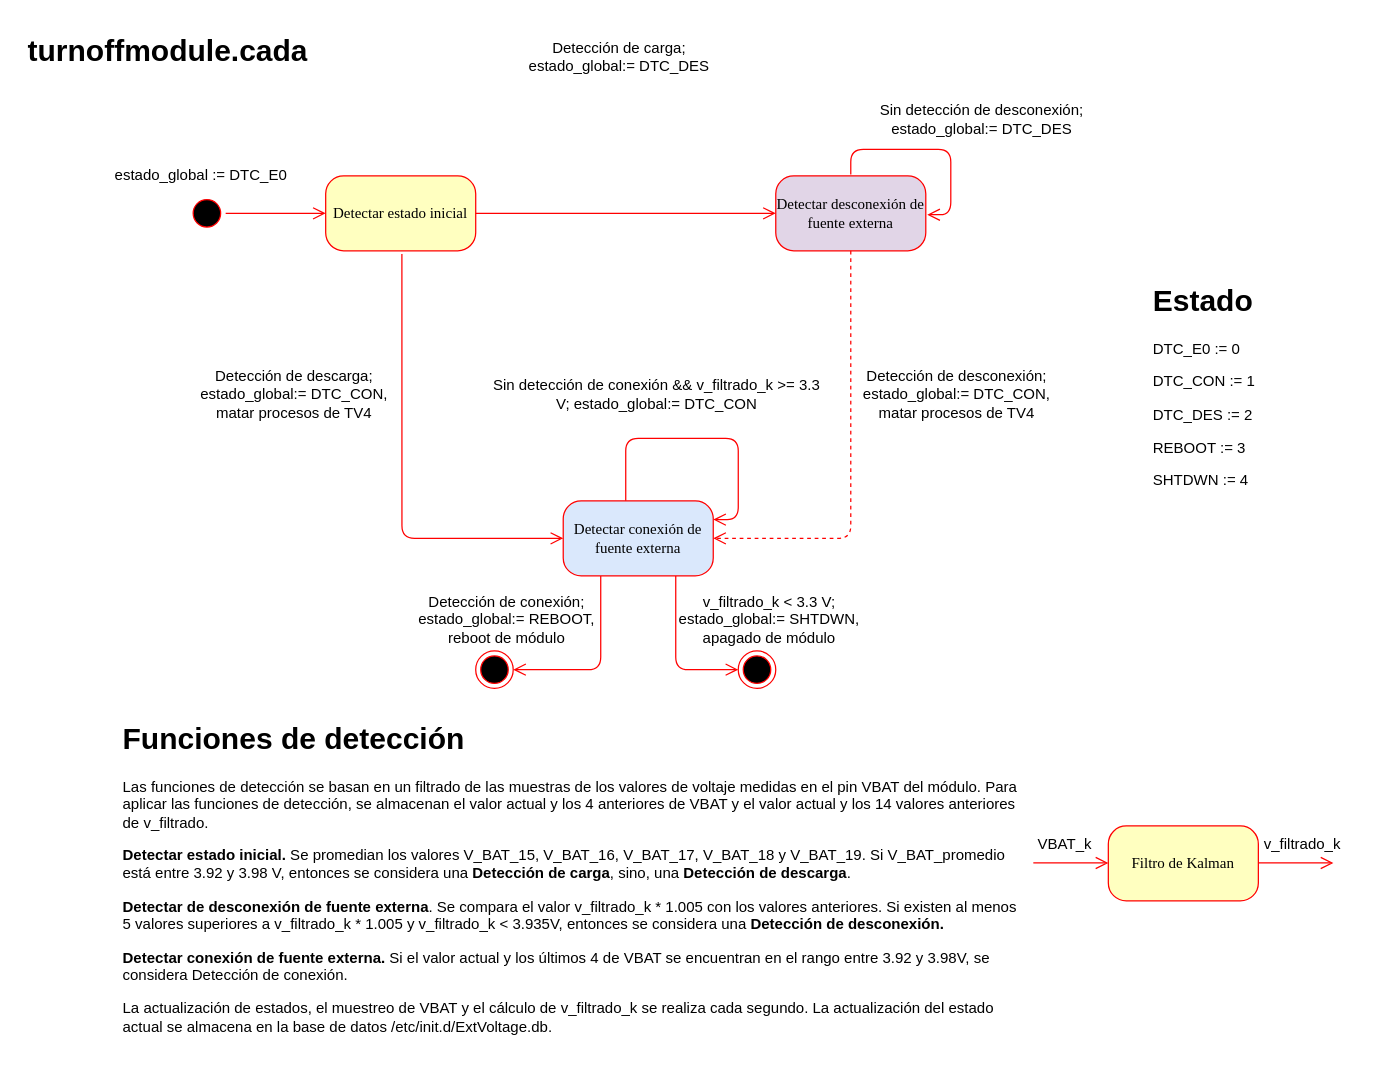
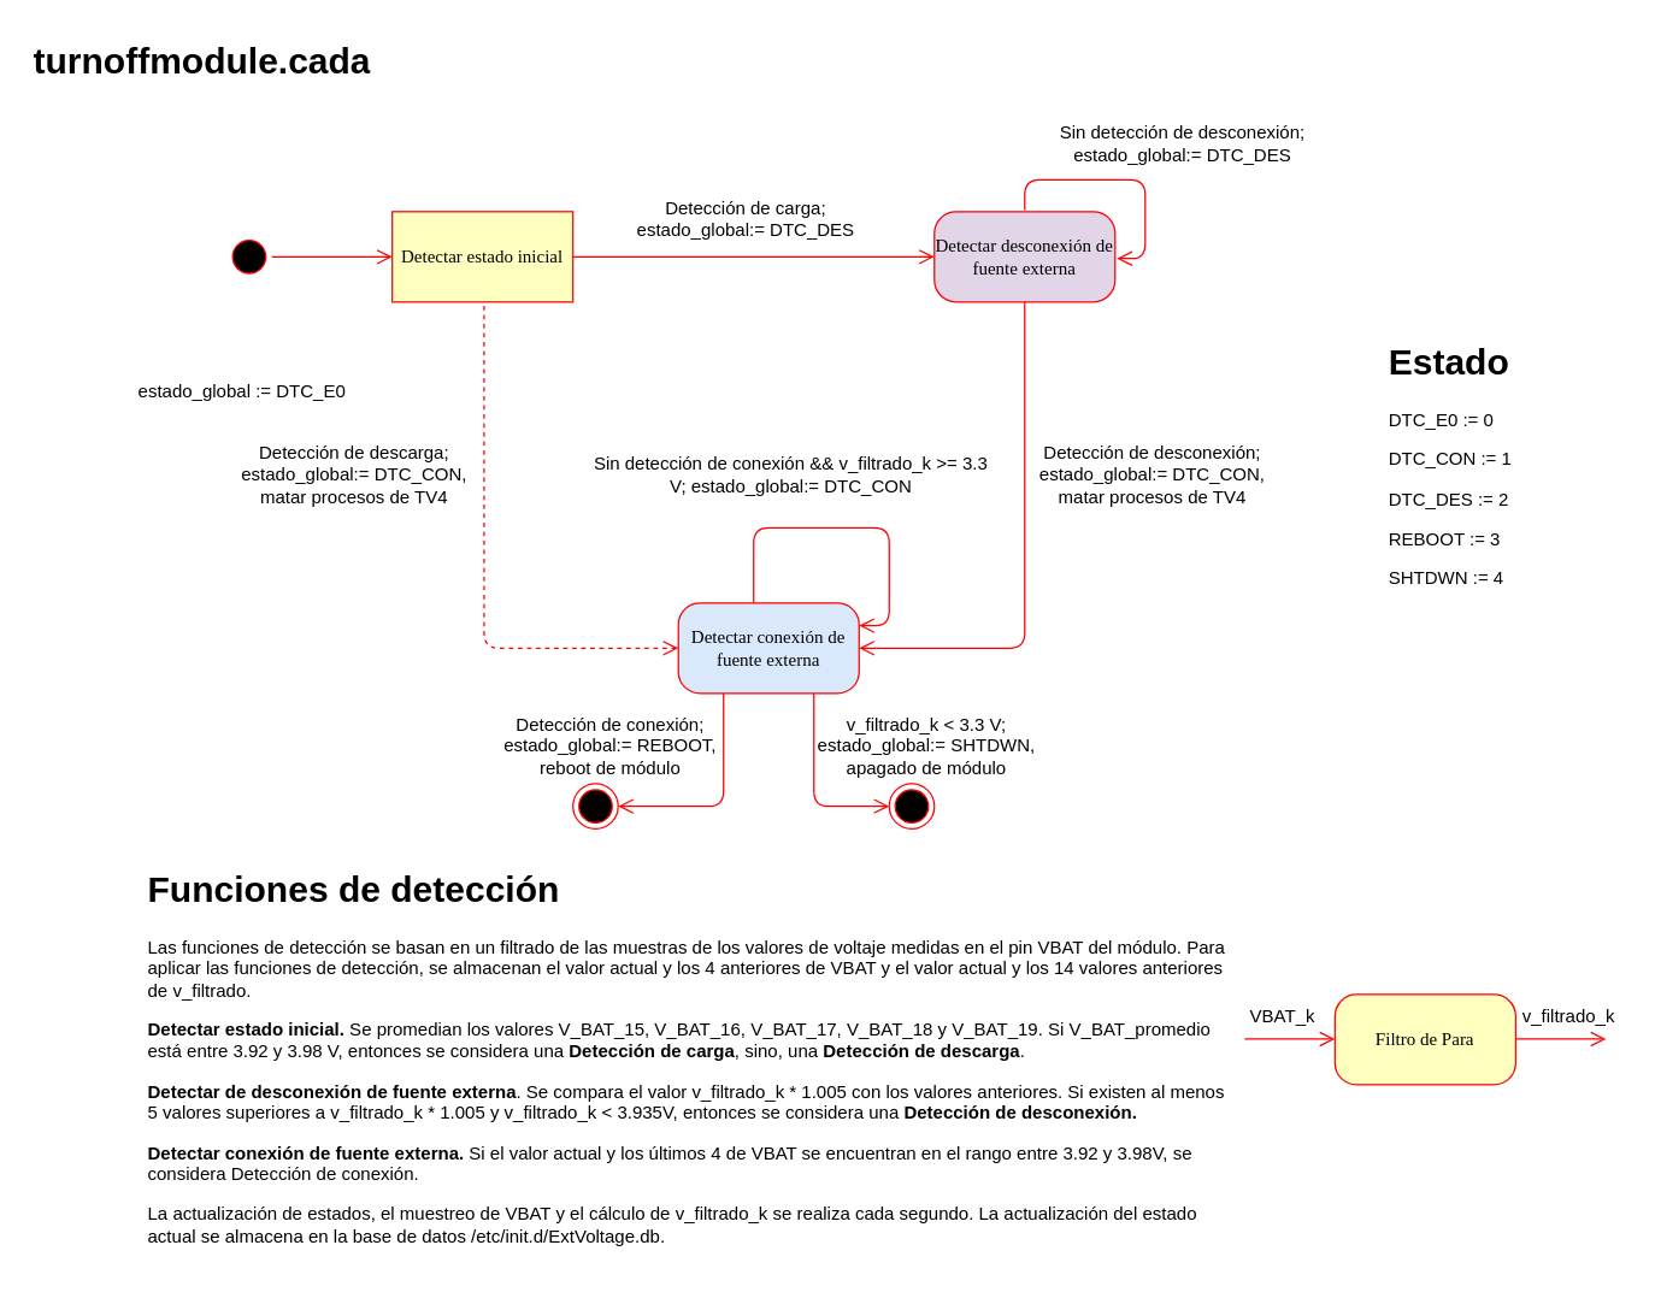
  <mxCell id="0" />
  <mxCell id="1" parent="0" />
  <mxCell id="2" value="" style="ellipse;html=1;shape=startState;fillColor=#000000;strokeColor=#ff0000;rounded=1;shadow=0;comic=0;labelBackgroundColor=none;fontFamily=Verdana;fontSize=12;fontColor=#000000;align=center;direction=south;" parent="1" vertex="1"><mxGeometry x="150" y="155" width="30" height="30" as="geometry" /></mxCell>
- <mxCell id="3" value="Detectar estado inicial" style="rounded=1;whiteSpace=wrap;html=1;arcSize=24;fillColor=#ffffc0;strokeColor=#ff0000;shadow=0;comic=0;labelBackgroundColor=none;fontFamily=Verdana;fontSize=12;fontColor=#000000;align=center;" parent="1" vertex="1"><mxGeometry x="260" y="140" width="120" height="60" as="geometry" /></mxCell>
+ <mxCell id="3" value="Detectar estado inicial" style="whiteSpace=wrap;html=1;arcSize=24;fillColor=#ffffc0;strokeColor=#ff0000;shadow=0;comic=0;labelBackgroundColor=none;fontFamily=Verdana;fontSize=12;fontColor=#000000;align=center;rounded=0;" parent="1" vertex="1"><mxGeometry x="260" y="140" width="120" height="60" as="geometry" /></mxCell>
  <mxCell id="4" style="edgeStyle=orthogonalEdgeStyle;html=1;labelBackgroundColor=none;endArrow=open;endSize=8;strokeColor=#ff0000;fontFamily=Verdana;fontSize=12;align=left;" parent="1" source="2" target="3" edge="1"><mxGeometry relative="1" as="geometry" /></mxCell>
  <mxCell id="5" value="" style="ellipse;html=1;shape=endState;fillColor=#000000;strokeColor=#ff0000;rounded=1;shadow=0;comic=0;labelBackgroundColor=none;fontFamily=Verdana;fontSize=12;fontColor=#000000;align=center;" parent="1" vertex="1"><mxGeometry x="380" y="520" width="30" height="30" as="geometry" /></mxCell>
  <mxCell id="6" value="Detectar conexión de fuente externa" style="rounded=1;whiteSpace=wrap;html=1;arcSize=24;fillColor=#dae8fc;strokeColor=#ff0000;shadow=0;comic=0;labelBackgroundColor=none;fontFamily=Verdana;fontSize=12;fontColor=#000000;align=center;" parent="1" vertex="1"><mxGeometry x="450" y="400" width="120" height="60" as="geometry" /></mxCell>
- <mxCell id="7" value="estado_global := DTC_E0" style="text;html=1;align=center;verticalAlign=middle;resizable=0;points=[];autosize=1;strokeColor=none;fillColor=none;" parent="1" vertex="1"><mxGeometry x="80" y="125" width="160" height="30" as="geometry" /></mxCell>
+ <mxCell id="7" value="estado_global := DTC_E0" style="text;html=1;align=center;verticalAlign=middle;resizable=0;points=[];autosize=1;strokeColor=none;fillColor=none;" parent="1" vertex="1"><mxGeometry x="80" y="245" width="160" height="30" as="geometry" /></mxCell>
  <mxCell id="8" value="Detectar desconexión de fuente externa" style="rounded=1;whiteSpace=wrap;html=1;arcSize=24;fillColor=#e1d5e7;strokeColor=#ff0000;shadow=0;comic=0;labelBackgroundColor=none;fontFamily=Verdana;fontSize=12;fontColor=#000000;align=center;" parent="1" vertex="1"><mxGeometry x="620" y="140" width="120" height="60" as="geometry" /></mxCell>
  <mxCell id="9" style="edgeStyle=orthogonalEdgeStyle;html=1;labelBackgroundColor=none;endArrow=open;endSize=8;strokeColor=#ff0000;fontFamily=Verdana;fontSize=12;align=left;exitX=1;exitY=0.5;exitDx=0;exitDy=0;entryX=0;entryY=0.5;entryDx=0;entryDy=0;" parent="1" source="3" target="8" edge="1"><mxGeometry relative="1" as="geometry"><mxPoint x="390" y="175" as="sourcePoint" /><mxPoint x="470" y="175" as="targetPoint" /></mxGeometry></mxCell>
- <mxCell id="10" style="edgeStyle=orthogonalEdgeStyle;html=1;labelBackgroundColor=none;endArrow=open;endSize=8;strokeColor=#ff0000;fontFamily=Verdana;fontSize=12;align=left;exitX=0.508;exitY=1.043;exitDx=0;exitDy=0;entryX=0;entryY=0.5;entryDx=0;entryDy=0;exitPerimeter=0;" parent="1" source="3" target="6" edge="1"><mxGeometry relative="1" as="geometry"><mxPoint x="340" y="210" as="sourcePoint" /><mxPoint x="470" y="210" as="targetPoint" /><Array as="points"><mxPoint x="321" y="430" /></Array></mxGeometry></mxCell>
- <mxCell id="11" value="Detección de carga; estado_global:= DTC_DES" style="text;html=1;align=center;verticalAlign=middle;whiteSpace=wrap;rounded=0;" parent="1" vertex="1"><mxGeometry x="410" y="30" width="170" height="30" as="geometry" /></mxCell>
+ <mxCell id="10" style="edgeStyle=orthogonalEdgeStyle;html=1;labelBackgroundColor=none;endArrow=open;endSize=8;strokeColor=#ff0000;fontFamily=Verdana;fontSize=12;align=left;exitX=0.508;exitY=1.043;exitDx=0;exitDy=0;entryX=0;entryY=0.5;entryDx=0;entryDy=0;exitPerimeter=0;dashed=1;" parent="1" source="3" target="6" edge="1"><mxGeometry relative="1" as="geometry"><mxPoint x="340" y="210" as="sourcePoint" /><mxPoint x="470" y="210" as="targetPoint" /><Array as="points"><mxPoint x="321" y="430" /></Array></mxGeometry></mxCell>
+ <mxCell id="11" value="Detección de carga; estado_global:= DTC_DES" style="text;html=1;align=center;verticalAlign=middle;whiteSpace=wrap;rounded=0;" parent="1" vertex="1"><mxGeometry x="410" y="130" width="170" height="30" as="geometry" /></mxCell>
  <mxCell id="12" value="Sin detección de desconexión; estado_global:= DTC_DES" style="text;html=1;align=center;verticalAlign=middle;whiteSpace=wrap;rounded=0;" parent="1" vertex="1"><mxGeometry x="700" y="80" width="170" height="30" as="geometry" /></mxCell>
  <mxCell id="13" style="edgeStyle=orthogonalEdgeStyle;html=1;labelBackgroundColor=none;endArrow=open;endSize=8;strokeColor=#ff0000;fontFamily=Verdana;fontSize=12;align=left;exitX=0.5;exitY=0;exitDx=0;exitDy=0;entryX=1.01;entryY=0.538;entryDx=0;entryDy=0;entryPerimeter=0;" parent="1" edge="1"><mxGeometry relative="1" as="geometry"><mxPoint x="680" y="138.86" as="sourcePoint" /><mxPoint x="741.2" y="171.14" as="targetPoint" /><Array as="points"><mxPoint x="760" y="118.86" /></Array></mxGeometry></mxCell>
  <mxCell id="14" value="Detección de descarga; estado_global:= DTC_CON,&lt;div&gt;matar procesos de TV4&lt;/div&gt;" style="text;html=1;align=center;verticalAlign=middle;whiteSpace=wrap;rounded=0;" parent="1" vertex="1"><mxGeometry x="150" y="290" width="170" height="50" as="geometry" /></mxCell>
- <mxCell id="15" style="edgeStyle=orthogonalEdgeStyle;html=1;labelBackgroundColor=none;endArrow=open;endSize=8;strokeColor=#ff0000;fontFamily=Verdana;fontSize=12;align=left;exitX=0.5;exitY=1;exitDx=0;exitDy=0;entryX=1;entryY=0.5;entryDx=0;entryDy=0;dashed=1;" parent="1" source="8" target="6" edge="1"><mxGeometry relative="1" as="geometry"><mxPoint x="860" y="220" as="sourcePoint" /><mxPoint x="921.2" y="252.28" as="targetPoint" /><Array as="points"><mxPoint x="680" y="430" /></Array></mxGeometry></mxCell>
+ <mxCell id="15" style="edgeStyle=orthogonalEdgeStyle;html=1;labelBackgroundColor=none;endArrow=open;endSize=8;strokeColor=#ff0000;fontFamily=Verdana;fontSize=12;align=left;exitX=0.5;exitY=1;exitDx=0;exitDy=0;entryX=1;entryY=0.5;entryDx=0;entryDy=0;" parent="1" source="8" target="6" edge="1"><mxGeometry relative="1" as="geometry"><mxPoint x="860" y="220" as="sourcePoint" /><mxPoint x="921.2" y="252.28" as="targetPoint" /><Array as="points"><mxPoint x="680" y="430" /></Array></mxGeometry></mxCell>
  <mxCell id="16" value="Detección de desconexión; estado_global:= DTC_CON,&lt;div&gt;matar procesos de TV4&lt;/div&gt;" style="text;html=1;align=center;verticalAlign=middle;whiteSpace=wrap;rounded=0;" parent="1" vertex="1"><mxGeometry x="680" y="290" width="170" height="50" as="geometry" /></mxCell>
  <mxCell id="17" style="edgeStyle=orthogonalEdgeStyle;html=1;labelBackgroundColor=none;endArrow=open;endSize=8;strokeColor=#ff0000;fontFamily=Verdana;fontSize=12;align=left;exitX=0.5;exitY=0;exitDx=0;exitDy=0;entryX=1;entryY=0.25;entryDx=0;entryDy=0;" parent="1" target="6" edge="1"><mxGeometry relative="1" as="geometry"><mxPoint x="500" y="400" as="sourcePoint" /><mxPoint x="561.2" y="432.28" as="targetPoint" /><Array as="points"><mxPoint x="500" y="350" /><mxPoint x="590" y="350" /><mxPoint x="590" y="415" /></Array></mxGeometry></mxCell>
  <mxCell id="18" value="Sin detección de conexión &amp;amp;&amp;amp; v_filtrado_k &amp;gt;= 3.3 V; estado_global:= DTC_CON" style="text;html=1;align=center;verticalAlign=middle;whiteSpace=wrap;rounded=0;" parent="1" vertex="1"><mxGeometry x="390" y="290" width="270" height="50" as="geometry" /></mxCell>
  <mxCell id="19" value="" style="ellipse;html=1;shape=endState;fillColor=#000000;strokeColor=#ff0000;rounded=1;shadow=0;comic=0;labelBackgroundColor=none;fontFamily=Verdana;fontSize=12;fontColor=#000000;align=center;" parent="1" vertex="1"><mxGeometry x="590" y="520" width="30" height="30" as="geometry" /></mxCell>
  <mxCell id="20" style="edgeStyle=orthogonalEdgeStyle;html=1;labelBackgroundColor=none;endArrow=open;endSize=8;strokeColor=#ff0000;fontFamily=Verdana;fontSize=12;align=left;exitX=0.25;exitY=1;exitDx=0;exitDy=0;entryX=1;entryY=0.5;entryDx=0;entryDy=0;" parent="1" source="6" target="5" edge="1"><mxGeometry relative="1" as="geometry"><mxPoint x="500" y="530" as="sourcePoint" /><mxPoint x="629" y="757" as="targetPoint" /><Array as="points"><mxPoint x="480" y="535" /></Array></mxGeometry></mxCell>
  <mxCell id="21" value="Detección de conexión;&lt;div&gt;estado_global:= REBOOT,&lt;/div&gt;&lt;div&gt;reboot de módulo&lt;/div&gt;" style="text;html=1;align=center;verticalAlign=middle;whiteSpace=wrap;rounded=0;" parent="1" vertex="1"><mxGeometry x="330" y="470" width="150" height="50" as="geometry" /></mxCell>
  <mxCell id="22" style="edgeStyle=orthogonalEdgeStyle;html=1;labelBackgroundColor=none;endArrow=open;endSize=8;strokeColor=#ff0000;fontFamily=Verdana;fontSize=12;align=left;exitX=0.75;exitY=1;exitDx=0;exitDy=0;entryX=0;entryY=0.5;entryDx=0;entryDy=0;" parent="1" source="6" target="19" edge="1"><mxGeometry relative="1" as="geometry"><mxPoint x="850" y="390" as="sourcePoint" /><mxPoint x="780" y="465" as="targetPoint" /><Array as="points"><mxPoint x="540" y="535" /></Array></mxGeometry></mxCell>
  <mxCell id="23" value="v_filtrado_k &amp;lt; 3.3 V;&lt;div&gt;estado_global:= SHTDWN,&lt;/div&gt;&lt;div&gt;apagado de módulo&lt;/div&gt;" style="text;html=1;align=center;verticalAlign=middle;whiteSpace=wrap;rounded=0;" parent="1" vertex="1"><mxGeometry x="540" y="470" width="150" height="50" as="geometry" /></mxCell>
  <mxCell id="24" value="&lt;h1 style=&quot;margin-top: 0px;&quot;&gt;Funciones de detección&lt;/h1&gt;&lt;p&gt;Las funciones de detección se basan en un filtrado de las muestras de los valores de voltaje medidas en el pin VBAT del módulo. Para aplicar las funciones de detección, se almacenan el valor actual y los 4 anteriores de VBAT y el valor actual y los 14 valores anteriores de v_filtrado.&lt;/p&gt;&lt;p&gt;&lt;b&gt;Detectar estado inicial.&lt;/b&gt;&amp;nbsp;Se promedian los valores V_BAT_15,&amp;nbsp;&lt;span style=&quot;background-color: transparent; color: light-dark(rgb(0, 0, 0), rgb(255, 255, 255));&quot;&gt;V_BAT_16,&amp;nbsp;&lt;/span&gt;&lt;span style=&quot;background-color: transparent; color: light-dark(rgb(0, 0, 0), rgb(255, 255, 255));&quot;&gt;V_BAT_17,&amp;nbsp;&lt;/span&gt;&lt;span style=&quot;background-color: transparent; color: light-dark(rgb(0, 0, 0), rgb(255, 255, 255));&quot;&gt;V_BAT_18 y&amp;nbsp;&lt;/span&gt;&lt;span style=&quot;background-color: transparent; color: light-dark(rgb(0, 0, 0), rgb(255, 255, 255));&quot;&gt;V_BAT_19. Si V_BAT_promedio está entre 3.92 y 3.98 V, entonces se considera una &lt;b&gt;Detección de carga&lt;/b&gt;, sino, una &lt;b&gt;Detección de descarga&lt;/b&gt;.&amp;nbsp;&lt;/span&gt;&lt;/p&gt;&lt;p&gt;&lt;b&gt;Detectar de desconexión de fuente externa&lt;/b&gt;. Se compara el valor v_filtrado_k * 1.005 con los valores anteriores. Si existen al menos 5 valores superiores a v_filtrado_k * 1.005 y v_filtrado_k &amp;lt; 3.935V, entonces se considera una &lt;b&gt;Detección de desconexión.&lt;/b&gt;&lt;/p&gt;&lt;p&gt;&lt;b&gt;Detectar conexión de fuente externa. &lt;/b&gt;Si el valor actual y los últimos 4 de VBAT se encuentran en el rango entre 3.92 y 3.98V, se considera Detección de conexión.&lt;/p&gt;&lt;p&gt;La actualización de estados, el muestreo de VBAT y el cálculo de v_filtrado_k se realiza cada segundo. La actualización del estado actual se almacena en la base de datos /etc/init.d/ExtVoltage.db.&lt;/p&gt;" style="text;html=1;whiteSpace=wrap;overflow=hidden;rounded=0;" parent="1" vertex="1"><mxGeometry x="96" y="570" width="720" height="270" as="geometry" /></mxCell>
- <mxCell id="25" value="Filtro de Kalman" style="rounded=1;whiteSpace=wrap;html=1;arcSize=24;fillColor=#ffffc0;strokeColor=#ff0000;shadow=0;comic=0;labelBackgroundColor=none;fontFamily=Verdana;fontSize=12;fontColor=#000000;align=center;" parent="1" vertex="1"><mxGeometry x="886" y="660" width="120" height="60" as="geometry" /></mxCell>
+ <mxCell id="25" value="Filtro de Para" style="rounded=1;whiteSpace=wrap;html=1;arcSize=24;fillColor=#ffffc0;strokeColor=#ff0000;shadow=0;comic=0;labelBackgroundColor=none;fontFamily=Verdana;fontSize=12;fontColor=#000000;align=center;" parent="1" vertex="1"><mxGeometry x="886" y="660" width="120" height="60" as="geometry" /></mxCell>
  <mxCell id="26" style="edgeStyle=orthogonalEdgeStyle;html=1;labelBackgroundColor=none;endArrow=open;endSize=8;strokeColor=#ff0000;fontFamily=Verdana;fontSize=12;align=left;entryX=0;entryY=0.5;entryDx=0;entryDy=0;" parent="1" edge="1"><mxGeometry relative="1" as="geometry"><mxPoint x="826" y="689.62" as="sourcePoint" /><mxPoint x="886" y="689.62" as="targetPoint" /></mxGeometry></mxCell>
  <mxCell id="27" style="edgeStyle=orthogonalEdgeStyle;html=1;labelBackgroundColor=none;endArrow=open;endSize=8;strokeColor=#ff0000;fontFamily=Verdana;fontSize=12;align=left;entryX=0;entryY=0.5;entryDx=0;entryDy=0;" parent="1" edge="1"><mxGeometry relative="1" as="geometry"><mxPoint x="1006" y="689.62" as="sourcePoint" /><mxPoint x="1066" y="689.62" as="targetPoint" /><Array as="points"><mxPoint x="1046" y="689.62" /><mxPoint x="1046" y="689.62" /></Array></mxGeometry></mxCell>
  <mxCell id="28" value="VBAT_k" style="text;html=1;align=center;verticalAlign=middle;resizable=0;points=[];autosize=1;strokeColor=none;fillColor=none;" parent="1" vertex="1"><mxGeometry x="816" y="660" width="70" height="30" as="geometry" /></mxCell>
  <mxCell id="29" value="v_filtrado_k" style="text;html=1;align=center;verticalAlign=middle;resizable=0;points=[];autosize=1;strokeColor=none;fillColor=none;" parent="1" vertex="1"><mxGeometry x="1001" y="660" width="80" height="30" as="geometry" /></mxCell>
  <mxCell id="30" value="&lt;h1 style=&quot;margin-top: 0px;&quot;&gt;Estado&lt;/h1&gt;&lt;p&gt;DTC_E0 := 0&lt;/p&gt;&lt;p&gt;DTC_CON := 1&lt;/p&gt;&lt;p&gt;DTC_DES := 2&lt;/p&gt;&lt;p&gt;REBOOT := 3&lt;/p&gt;&lt;p&gt;SHTDWN := 4&lt;/p&gt;" style="text;html=1;whiteSpace=wrap;overflow=hidden;rounded=0;" parent="1" vertex="1"><mxGeometry x="920" y="220" width="110" height="190" as="geometry" /></mxCell>
  <mxCell id="31" value="&lt;h1 style=&quot;margin-top: 0px;&quot;&gt;turnoffmodule.cada&lt;/h1&gt;" style="text;html=1;whiteSpace=wrap;overflow=hidden;rounded=0;" parent="1" vertex="1"><mxGeometry width="240" height="40" as="geometry" x="20" y="20" /></mxCell>
